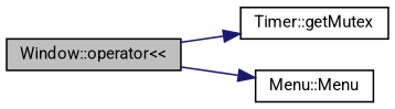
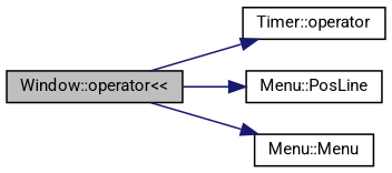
  digraph {
    fontname=Roboto
    rankdir=LR
    node [color=black fillcolor=white fontname=Roboto fontsize=10 shape=record style=filled]
    edge [color=midnightblue fontname=Roboto fontsize=10 labelfontname=Helvetica labelfontsize=10 style=solid]
    n1 [fillcolor=grey75 fontcolor=black height=0.2 label="Window::operator\<\<" width=0.4]
-   n2 [height=0.2 label="Timer::getMutex" width=0.4]
+   n2 [height=0.2 label="Timer::operator" width=0.4]
+   n3 [height=0.2 label="Menu::PosLine" width=0.4]
    n4 [height=0.2 label="Menu::Menu" width=0.4]
    n1 -> n2
+   n1 -> n3
    n1 -> n4
  }
